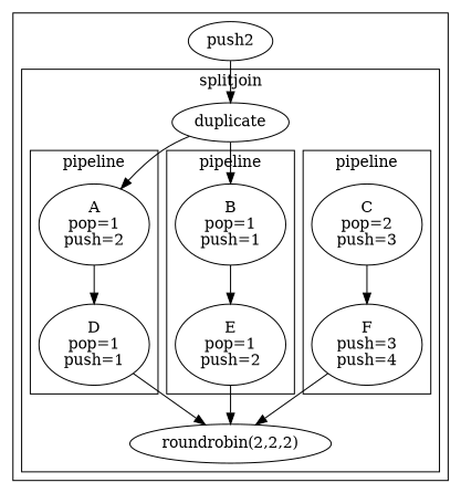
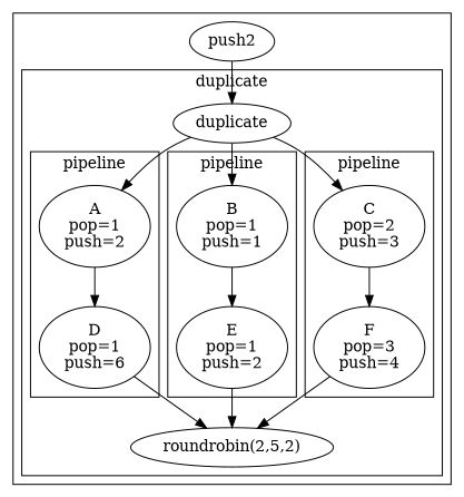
  digraph {
    n1 [label="A\npop=1\npush=2"]
-   n2 [label="D\npop=1\npush=1"]
+   n2 [label="D\npop=1\npush=6"]
    n3 [label="B\npop=1\npush=1"]
    n4 [label="E\npop=1\npush=2"]
    n5 [label="C\npop=2\npush=3"]
-   n6 [label="F\npush=3\npush=4"]
+   n6 [label="F\npop=3\npush=4"]
    n7 [label=duplicate]
-   n8 [label="roundrobin(2,2,2)"]
+   n8 [label="roundrobin(2,5,2)"]
    n9 [label=push2]
    subgraph cluster_1 {
      n9
      subgraph cluster_2 {
-       label=splitjoin
+       label=duplicate
        n7
        n8
        subgraph cluster_3 {
          label=pipeline
          n1
          n2
        }
        subgraph cluster_4 {
          label=pipeline
          n3
          n4
        }
        subgraph cluster_5 {
          label=pipeline
          n5
          n6
        }
      }
    }
    n1 -> n2
    n2 -> n8
    n3 -> n4
    n4 -> n8
    n5 -> n6
    n6 -> n8
    n7 -> n1
    n7 -> n3
+   n7 -> n5
    n9 -> n7
  }
